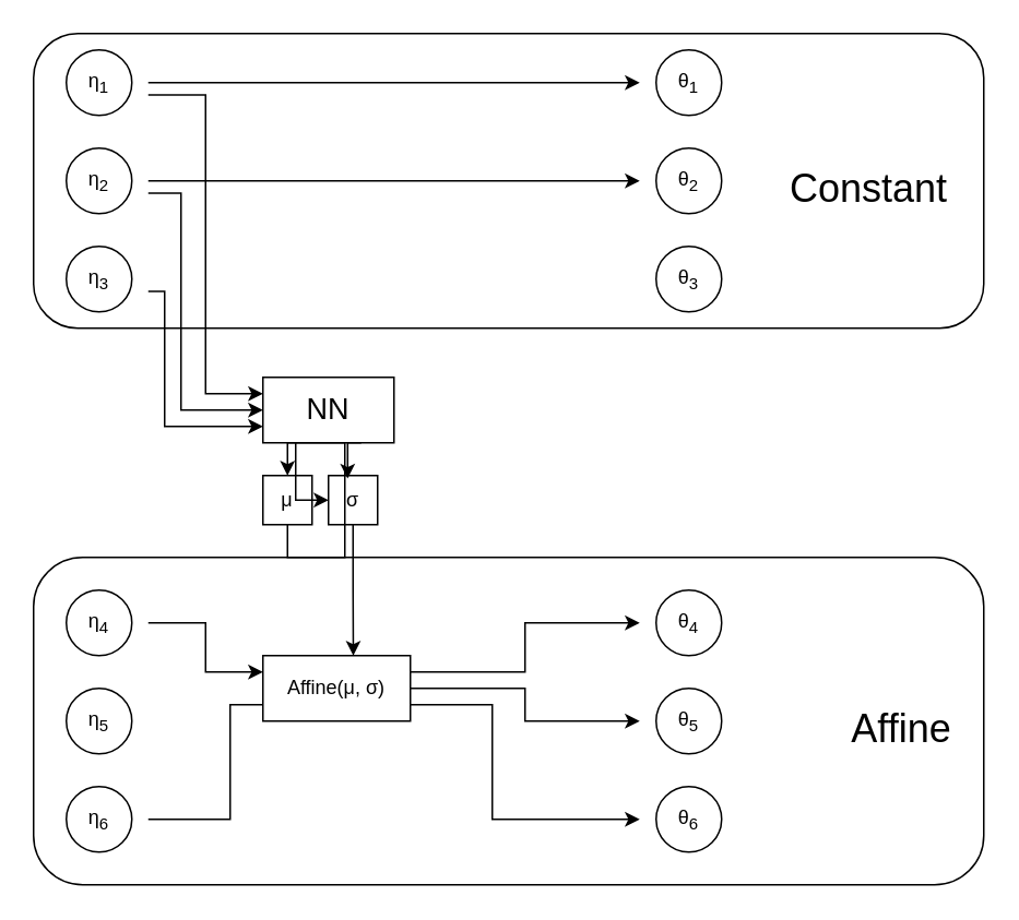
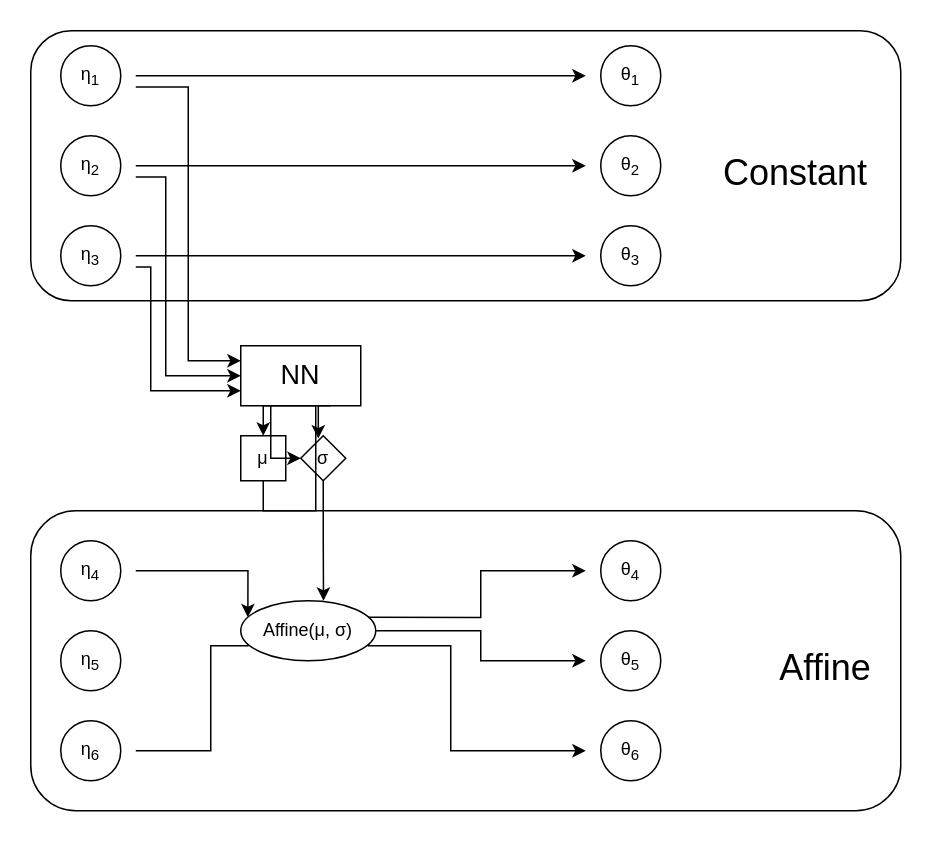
  <mxCell id="0" />
  <mxCell id="1" parent="0" />
  <mxCell id="2" value="" style="rounded=1;whiteSpace=wrap;html=1;fillColor=none;" vertex="1" parent="1"><mxGeometry x="20" y="340" width="580" height="200" as="geometry" /></mxCell>
  <mxCell id="3" value="" style="rounded=1;whiteSpace=wrap;html=1;fillColor=none;" vertex="1" parent="1"><mxGeometry x="20" y="20" width="580" height="180" as="geometry" /></mxCell>
  <mxCell id="4" value="" style="ellipse;whiteSpace=wrap;html=1;aspect=fixed;" vertex="1" parent="1"><mxGeometry x="40" y="30" width="40" height="40" as="geometry" /></mxCell>
  <mxCell id="5" value="" style="ellipse;whiteSpace=wrap;html=1;aspect=fixed;" vertex="1" parent="1"><mxGeometry x="40" y="90" width="40" height="40" as="geometry" /></mxCell>
  <mxCell id="6" value="" style="ellipse;whiteSpace=wrap;html=1;aspect=fixed;" vertex="1" parent="1"><mxGeometry x="40" y="150" width="40" height="40" as="geometry" /></mxCell>
  <mxCell id="7" value="" style="ellipse;whiteSpace=wrap;html=1;aspect=fixed;" vertex="1" parent="1"><mxGeometry x="40" y="360" width="40" height="40" as="geometry" /></mxCell>
  <mxCell id="8" value="" style="ellipse;whiteSpace=wrap;html=1;aspect=fixed;" vertex="1" parent="1"><mxGeometry x="40" y="420" width="40" height="40" as="geometry" /></mxCell>
  <mxCell id="9" value="" style="ellipse;whiteSpace=wrap;html=1;aspect=fixed;" vertex="1" parent="1"><mxGeometry x="40" y="480" width="40" height="40" as="geometry" /></mxCell>
  <mxCell id="10" value="" style="ellipse;whiteSpace=wrap;html=1;aspect=fixed;" vertex="1" parent="1"><mxGeometry x="400" y="30" width="40" height="40" as="geometry" /></mxCell>
  <mxCell id="11" value="" style="ellipse;whiteSpace=wrap;html=1;aspect=fixed;" vertex="1" parent="1"><mxGeometry x="400" y="90" width="40" height="40" as="geometry" /></mxCell>
  <mxCell id="12" value="" style="ellipse;whiteSpace=wrap;html=1;aspect=fixed;" vertex="1" parent="1"><mxGeometry x="400" y="150" width="40" height="40" as="geometry" /></mxCell>
  <mxCell id="13" value="" style="ellipse;whiteSpace=wrap;html=1;aspect=fixed;" vertex="1" parent="1"><mxGeometry x="400" y="360" width="40" height="40" as="geometry" /></mxCell>
  <mxCell id="14" value="" style="ellipse;whiteSpace=wrap;html=1;aspect=fixed;" vertex="1" parent="1"><mxGeometry x="400" y="420" width="40" height="40" as="geometry" /></mxCell>
  <mxCell id="15" value="" style="ellipse;whiteSpace=wrap;html=1;aspect=fixed;" vertex="1" parent="1"><mxGeometry x="400" y="480" width="40" height="40" as="geometry" /></mxCell>
  <mxCell id="16" style="edgeStyle=orthogonalEdgeStyle;rounded=0;orthogonalLoop=1;jettySize=auto;html=1;exitX=1;exitY=0.5;exitDx=0;exitDy=0;entryX=0;entryY=0.75;entryDx=0;entryDy=0;endArrow=none;" edge="1" parent="1" source="17" target="46"><mxGeometry relative="1" as="geometry"><Array as="points"><mxPoint x="140" y="500" /><mxPoint x="140" y="430" /></Array></mxGeometry></mxCell>
  <mxCell id="17" value="&lt;div&gt;η&lt;sub&gt;6&lt;/sub&gt;&lt;/div&gt;&lt;sub&gt;&lt;/sub&gt;" style="text;html=1;align=center;verticalAlign=middle;whiteSpace=wrap;rounded=0;" vertex="1" parent="1"><mxGeometry x="30" y="485" width="60" height="30" as="geometry" /></mxCell>
  <mxCell id="18" value="&lt;div&gt;η&lt;sub&gt;5&lt;/sub&gt;&lt;/div&gt;&lt;sub&gt;&lt;/sub&gt;" style="text;html=1;align=center;verticalAlign=middle;whiteSpace=wrap;rounded=0;" vertex="1" parent="1"><mxGeometry x="30" y="425" width="60" height="30" as="geometry" /></mxCell>
  <mxCell id="19" style="edgeStyle=orthogonalEdgeStyle;rounded=0;orthogonalLoop=1;jettySize=auto;html=1;exitX=1;exitY=0.5;exitDx=0;exitDy=0;entryX=0;entryY=0.25;entryDx=0;entryDy=0;" edge="1" parent="1" source="20" target="46"><mxGeometry relative="1" as="geometry" /></mxCell>
  <mxCell id="20" value="&lt;div&gt;η&lt;sub&gt;4&lt;/sub&gt;&lt;/div&gt;&lt;sub&gt;&lt;/sub&gt;" style="text;html=1;align=center;verticalAlign=middle;whiteSpace=wrap;rounded=0;" vertex="1" parent="1"><mxGeometry x="30" y="365" width="60" height="30" as="geometry" /></mxCell>
+ <mxCell id="21" style="edgeStyle=orthogonalEdgeStyle;rounded=0;orthogonalLoop=1;jettySize=auto;html=1;exitX=1;exitY=0.5;exitDx=0;exitDy=0;entryX=0;entryY=0.5;entryDx=0;entryDy=0;" edge="1" parent="1" source="23" target="32"><mxGeometry relative="1" as="geometry" /></mxCell>
  <mxCell id="22" style="edgeStyle=orthogonalEdgeStyle;rounded=0;orthogonalLoop=1;jettySize=auto;html=1;exitX=1;exitY=0.75;exitDx=0;exitDy=0;entryX=0;entryY=0.75;entryDx=0;entryDy=0;" edge="1" parent="1" source="23" target="38"><mxGeometry relative="1" as="geometry"><Array as="points"><mxPoint x="100" y="178" /><mxPoint x="100" y="260" /></Array></mxGeometry></mxCell>
  <mxCell id="23" value="&lt;div&gt;η&lt;sub&gt;3&lt;/sub&gt;&lt;/div&gt;" style="text;html=1;align=center;verticalAlign=middle;whiteSpace=wrap;rounded=0;" vertex="1" parent="1"><mxGeometry x="30" y="155" width="60" height="30" as="geometry" /></mxCell>
  <mxCell id="24" style="edgeStyle=orthogonalEdgeStyle;rounded=0;orthogonalLoop=1;jettySize=auto;html=1;exitX=1;exitY=0.5;exitDx=0;exitDy=0;entryX=0;entryY=0.5;entryDx=0;entryDy=0;" edge="1" parent="1" source="26" target="31"><mxGeometry relative="1" as="geometry" /></mxCell>
  <mxCell id="25" style="edgeStyle=orthogonalEdgeStyle;rounded=0;orthogonalLoop=1;jettySize=auto;html=1;exitX=1;exitY=0.75;exitDx=0;exitDy=0;entryX=0;entryY=0.5;entryDx=0;entryDy=0;" edge="1" parent="1" source="26" target="38"><mxGeometry relative="1" as="geometry"><Array as="points"><mxPoint x="110" y="118" /><mxPoint x="110" y="250" /></Array></mxGeometry></mxCell>
  <mxCell id="26" value="&lt;div&gt;η&lt;sub&gt;2&lt;/sub&gt;&lt;/div&gt;" style="text;html=1;align=center;verticalAlign=middle;whiteSpace=wrap;rounded=0;" vertex="1" parent="1"><mxGeometry x="30" y="95" width="60" height="30" as="geometry" /></mxCell>
  <mxCell id="27" style="edgeStyle=orthogonalEdgeStyle;rounded=0;orthogonalLoop=1;jettySize=auto;html=1;exitX=1;exitY=0.5;exitDx=0;exitDy=0;entryX=0;entryY=0.5;entryDx=0;entryDy=0;" edge="1" parent="1" source="29" target="30"><mxGeometry relative="1" as="geometry" /></mxCell>
  <mxCell id="28" style="edgeStyle=orthogonalEdgeStyle;rounded=0;orthogonalLoop=1;jettySize=auto;html=1;exitX=1;exitY=0.75;exitDx=0;exitDy=0;entryX=0;entryY=0.25;entryDx=0;entryDy=0;" edge="1" parent="1" source="29" target="38"><mxGeometry relative="1" as="geometry" /></mxCell>
  <mxCell id="29" value="&lt;div&gt;η&lt;sub&gt;1&lt;/sub&gt;&lt;/div&gt;&lt;sub&gt;&lt;/sub&gt;" style="text;html=1;align=center;verticalAlign=middle;whiteSpace=wrap;rounded=0;" vertex="1" parent="1"><mxGeometry x="30" y="35" width="60" height="30" as="geometry" /></mxCell>
  <mxCell id="30" value="&lt;div&gt;θ&lt;sub&gt;1&lt;/sub&gt;&lt;/div&gt;&lt;sub&gt;&lt;/sub&gt;" style="text;html=1;align=center;verticalAlign=middle;whiteSpace=wrap;rounded=0;" vertex="1" parent="1"><mxGeometry x="390" y="35" width="60" height="30" as="geometry" /></mxCell>
  <mxCell id="31" value="&lt;div&gt;θ&lt;sub&gt;2&lt;/sub&gt;&lt;/div&gt;" style="text;html=1;align=center;verticalAlign=middle;whiteSpace=wrap;rounded=0;" vertex="1" parent="1"><mxGeometry x="390" y="95" width="60" height="30" as="geometry" /></mxCell>
  <mxCell id="32" value="&lt;div&gt;θ&lt;sub&gt;3&lt;/sub&gt;&lt;/div&gt;" style="text;html=1;align=center;verticalAlign=middle;whiteSpace=wrap;rounded=0;" vertex="1" parent="1"><mxGeometry x="390" y="155" width="60" height="30" as="geometry" /></mxCell>
  <mxCell id="33" value="θ&lt;sub&gt;4&lt;/sub&gt;" style="text;html=1;align=center;verticalAlign=middle;whiteSpace=wrap;rounded=0;" vertex="1" parent="1"><mxGeometry x="390" y="365" width="60" height="30" as="geometry" /></mxCell>
  <mxCell id="34" value="θ&lt;sub&gt;5&lt;/sub&gt;" style="text;html=1;align=center;verticalAlign=middle;whiteSpace=wrap;rounded=0;" vertex="1" parent="1"><mxGeometry x="390" y="425" width="60" height="30" as="geometry" /></mxCell>
  <mxCell id="35" value="θ&lt;sub&gt;6&lt;/sub&gt;" style="text;html=1;align=center;verticalAlign=middle;whiteSpace=wrap;rounded=0;" vertex="1" parent="1"><mxGeometry x="390" y="485" width="60" height="30" as="geometry" /></mxCell>
  <mxCell id="36" value="&lt;div style=&quot;font-size: 24px;&quot;&gt;Constant&lt;/div&gt;" style="text;html=1;align=center;verticalAlign=middle;whiteSpace=wrap;rounded=0;fontSize=24;" vertex="1" parent="1"><mxGeometry x="500" y="100" width="60" height="30" as="geometry" /></mxCell>
  <mxCell id="37" style="edgeStyle=orthogonalEdgeStyle;rounded=0;orthogonalLoop=1;jettySize=auto;html=1;exitX=0.25;exitY=1;exitDx=0;exitDy=0;entryX=0.5;entryY=0;entryDx=0;entryDy=0;" edge="1" parent="1" source="38" target="40"><mxGeometry relative="1" as="geometry" /></mxCell>
  <mxCell id="38" value="" style="rounded=0;whiteSpace=wrap;html=1;" vertex="1" parent="1"><mxGeometry x="160" y="230" width="80" height="40" as="geometry" /></mxCell>
  <mxCell id="39" value="NN" style="text;html=1;align=center;verticalAlign=middle;whiteSpace=wrap;rounded=0;fontSize=18;" vertex="1" parent="1"><mxGeometry x="170" y="235" width="60" height="30" as="geometry" /></mxCell>
  <mxCell id="40" value="μ" style="rounded=0;whiteSpace=wrap;html=1;" vertex="1" parent="1"><mxGeometry x="160" y="290" width="30" height="30" as="geometry" /></mxCell>
- <mxCell id="41" value="σ" style="rounded=0;whiteSpace=wrap;html=1;" vertex="1" parent="1"><mxGeometry x="200" y="290" width="30" height="30" as="geometry" /></mxCell>
+ <mxCell id="41" value="σ" style="rhombus;whiteSpace=wrap;html=1;" vertex="1" parent="1"><mxGeometry x="200" y="290" width="30" height="30" as="geometry" /></mxCell>
  <mxCell id="42" style="edgeStyle=orthogonalEdgeStyle;rounded=0;orthogonalLoop=1;jettySize=auto;html=1;exitX=0.75;exitY=1;exitDx=0;exitDy=0;entryX=0.39;entryY=0.062;entryDx=0;entryDy=0;entryPerimeter=0;" edge="1" parent="1" source="38" target="41"><mxGeometry relative="1" as="geometry" /></mxCell>
  <mxCell id="43" style="edgeStyle=orthogonalEdgeStyle;rounded=0;orthogonalLoop=1;jettySize=auto;html=1;exitX=1;exitY=0.25;exitDx=0;exitDy=0;entryX=0;entryY=0.5;entryDx=0;entryDy=0;" edge="1" parent="1" source="46" target="33"><mxGeometry relative="1" as="geometry" /></mxCell>
  <mxCell id="44" style="edgeStyle=orthogonalEdgeStyle;rounded=0;orthogonalLoop=1;jettySize=auto;html=1;exitX=1;exitY=0.5;exitDx=0;exitDy=0;" edge="1" parent="1" source="46" target="34"><mxGeometry relative="1" as="geometry" /></mxCell>
  <mxCell id="45" style="edgeStyle=orthogonalEdgeStyle;rounded=0;orthogonalLoop=1;jettySize=auto;html=1;exitX=1;exitY=0.75;exitDx=0;exitDy=0;entryX=0;entryY=0.5;entryDx=0;entryDy=0;" edge="1" parent="1" source="46" target="35"><mxGeometry relative="1" as="geometry"><Array as="points"><mxPoint x="300" y="430" /><mxPoint x="300" y="500" /></Array></mxGeometry></mxCell>
- <mxCell id="46" value="Affine(μ, σ)" style="rounded=0;whiteSpace=wrap;html=1;" vertex="1" parent="1"><mxGeometry x="160" y="400" width="90" height="40" as="geometry" /></mxCell>
+ <mxCell id="46" value="Affine(μ, σ)" style="ellipse;whiteSpace=wrap;html=1;" vertex="1" parent="1"><mxGeometry x="160" y="400" width="90" height="40" as="geometry" /></mxCell>
  <mxCell id="47" style="edgeStyle=orthogonalEdgeStyle;rounded=0;orthogonalLoop=1;jettySize=auto;html=1;exitX=0.5;exitY=1;exitDx=0;exitDy=0;" edge="1" parent="1" source="40" target="41"><mxGeometry relative="1" as="geometry" /></mxCell>
  <mxCell id="48" style="edgeStyle=orthogonalEdgeStyle;rounded=0;orthogonalLoop=1;jettySize=auto;html=1;exitX=0.5;exitY=1;exitDx=0;exitDy=0;entryX=0.613;entryY=0;entryDx=0;entryDy=0;entryPerimeter=0;" edge="1" parent="1" source="41" target="46"><mxGeometry relative="1" as="geometry" /></mxCell>
  <mxCell id="49" value="&lt;div style=&quot;font-size: 24px;&quot;&gt;Affine&lt;/div&gt;" style="text;html=1;align=center;verticalAlign=middle;whiteSpace=wrap;rounded=0;fontSize=24;" vertex="1" parent="1"><mxGeometry x="520" y="430" width="60" height="30" as="geometry" /></mxCell>
